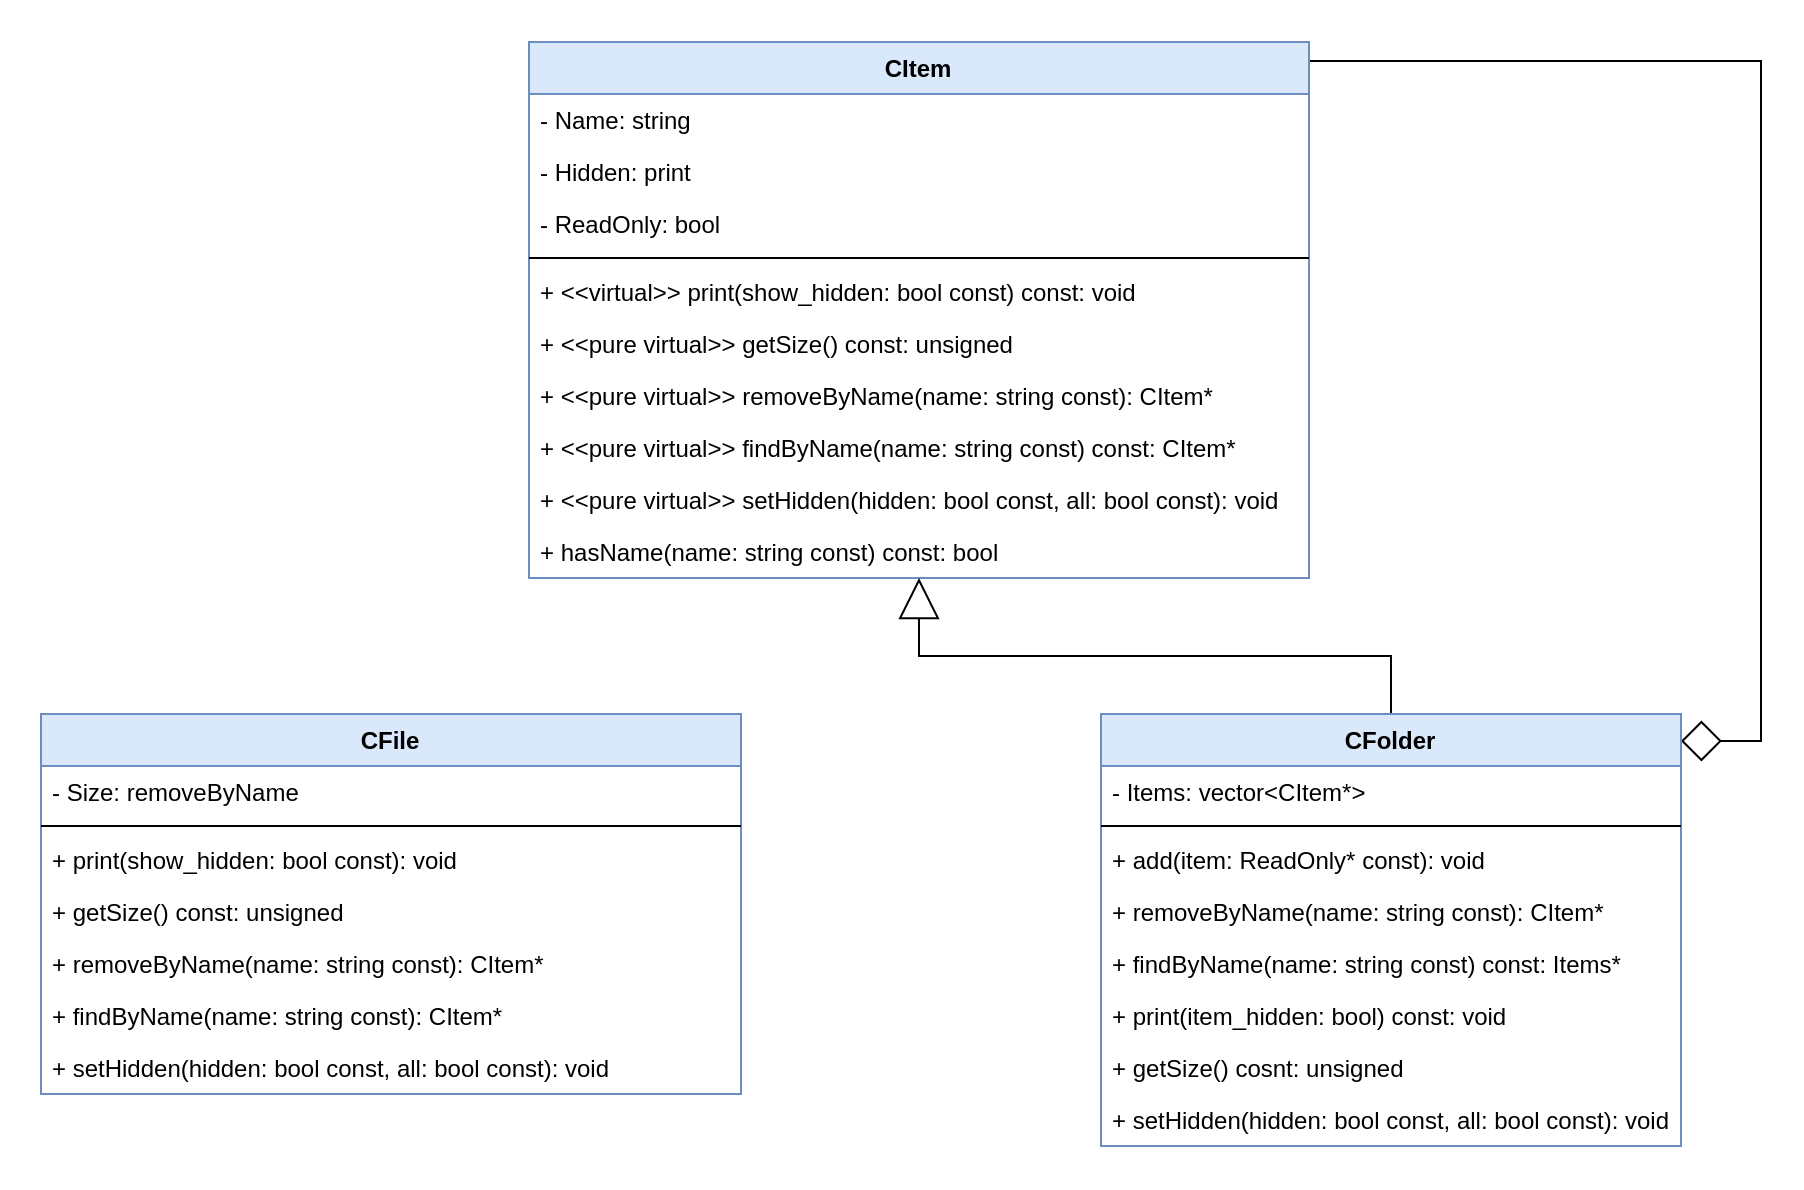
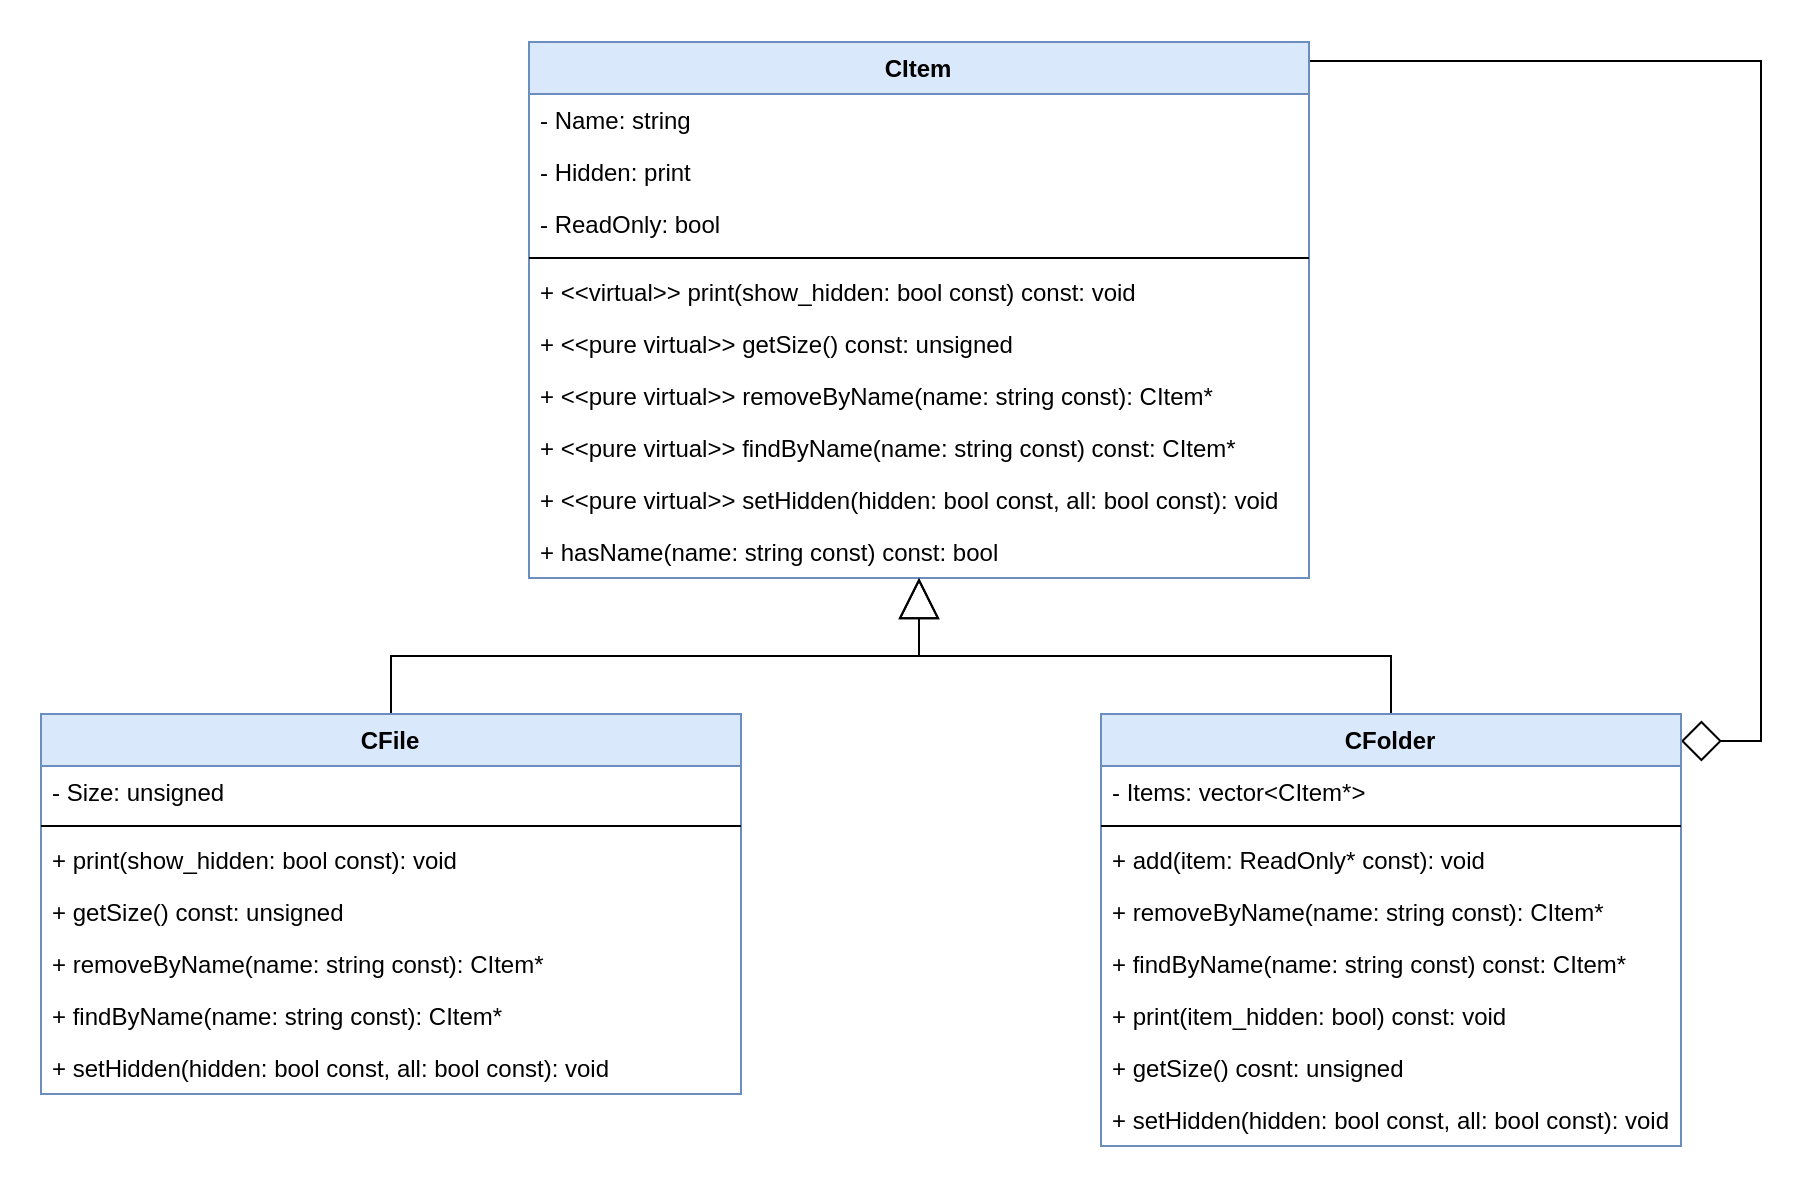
  <mxCell id="0" />
  <mxCell id="1" parent="0" />
  <mxCell id="2" style="edgeStyle=orthogonalEdgeStyle;rounded=0;orthogonalLoop=1;jettySize=auto;html=1;endArrow=diamond;endFill=0;endSize=18;" edge="1" parent="1" source="3" target="15"><mxGeometry relative="1" as="geometry"><mxPoint x="870" y="290" as="targetPoint" /><Array as="points"><mxPoint x="880" y="30" /><mxPoint x="880" y="370" /></Array></mxGeometry></mxCell>
  <mxCell id="3" value="CItem" style="swimlane;fontStyle=1;align=center;verticalAlign=top;childLayout=stackLayout;horizontal=1;startSize=26;horizontalStack=0;resizeParent=1;resizeParentMax=0;resizeLast=0;collapsible=1;marginBottom=0;fillColor=#dae8fc;strokeColor=#6c8ebf;" vertex="1" parent="1"><mxGeometry x="264" y="20.5" width="390" height="268" as="geometry" /></mxCell>
  <mxCell id="4" value="- Name: string" style="text;strokeColor=none;fillColor=none;align=left;verticalAlign=top;spacingLeft=4;spacingRight=4;overflow=hidden;rotatable=0;points=[[0,0.5],[1,0.5]];portConstraint=eastwest;" vertex="1" parent="3"><mxGeometry y="26" width="390" height="26" as="geometry" /></mxCell>
  <mxCell id="5" value="- Hidden: print" style="text;strokeColor=none;fillColor=none;align=left;verticalAlign=top;spacingLeft=4;spacingRight=4;overflow=hidden;rotatable=0;points=[[0,0.5],[1,0.5]];portConstraint=eastwest;" vertex="1" parent="3"><mxGeometry y="52" width="390" height="26" as="geometry" /></mxCell>
  <mxCell id="6" value="- ReadOnly: bool" style="text;strokeColor=none;fillColor=none;align=left;verticalAlign=top;spacingLeft=4;spacingRight=4;overflow=hidden;rotatable=0;points=[[0,0.5],[1,0.5]];portConstraint=eastwest;" vertex="1" parent="3"><mxGeometry y="78" width="390" height="26" as="geometry" /></mxCell>
  <mxCell id="7" value="" style="line;strokeWidth=1;fillColor=none;align=left;verticalAlign=middle;spacingTop=-1;spacingLeft=3;spacingRight=3;rotatable=0;labelPosition=right;points=[];portConstraint=eastwest;" vertex="1" parent="3"><mxGeometry y="104" width="390" height="8" as="geometry" /></mxCell>
  <mxCell id="8" value="+ &lt;&lt;virtual&gt;&gt; print(show_hidden: bool const) const: void" style="text;strokeColor=none;fillColor=none;align=left;verticalAlign=top;spacingLeft=4;spacingRight=4;overflow=hidden;rotatable=0;points=[[0,0.5],[1,0.5]];portConstraint=eastwest;" vertex="1" parent="3"><mxGeometry y="112" width="390" height="26" as="geometry" /></mxCell>
  <mxCell id="9" value="+ &lt;&lt;pure virtual&gt;&gt; getSize() const: unsigned" style="text;strokeColor=none;fillColor=none;align=left;verticalAlign=top;spacingLeft=4;spacingRight=4;overflow=hidden;rotatable=0;points=[[0,0.5],[1,0.5]];portConstraint=eastwest;" vertex="1" parent="3"><mxGeometry y="138" width="390" height="26" as="geometry" /></mxCell>
  <mxCell id="10" value="+ &lt;&lt;pure virtual&gt;&gt; removeByName(name: string const): CItem*" style="text;strokeColor=none;fillColor=none;align=left;verticalAlign=top;spacingLeft=4;spacingRight=4;overflow=hidden;rotatable=0;points=[[0,0.5],[1,0.5]];portConstraint=eastwest;" vertex="1" parent="3"><mxGeometry y="164" width="390" height="26" as="geometry" /></mxCell>
  <mxCell id="11" value="+ &lt;&lt;pure virtual&gt;&gt; findByName(name: string const) const: CItem*" style="text;strokeColor=none;fillColor=none;align=left;verticalAlign=top;spacingLeft=4;spacingRight=4;overflow=hidden;rotatable=0;points=[[0,0.5],[1,0.5]];portConstraint=eastwest;" vertex="1" parent="3"><mxGeometry y="190" width="390" height="26" as="geometry" /></mxCell>
  <mxCell id="12" value="+ &lt;&lt;pure virtual&gt;&gt; setHidden(hidden: bool const, all: bool const): void" style="text;strokeColor=none;fillColor=none;align=left;verticalAlign=top;spacingLeft=4;spacingRight=4;overflow=hidden;rotatable=0;points=[[0,0.5],[1,0.5]];portConstraint=eastwest;" vertex="1" parent="3"><mxGeometry y="216" width="390" height="26" as="geometry" /></mxCell>
  <mxCell id="13" value="+ hasName(name: string const) const: bool" style="text;strokeColor=none;fillColor=none;align=left;verticalAlign=top;spacingLeft=4;spacingRight=4;overflow=hidden;rotatable=0;points=[[0,0.5],[1,0.5]];portConstraint=eastwest;" vertex="1" parent="3"><mxGeometry y="242" width="390" height="26" as="geometry" /></mxCell>
  <mxCell id="14" style="edgeStyle=orthogonalEdgeStyle;rounded=0;orthogonalLoop=1;jettySize=auto;html=1;endSize=18;endArrow=block;endFill=0;" edge="1" parent="1" source="15" target="3"><mxGeometry relative="1" as="geometry" /></mxCell>
  <mxCell id="15" value="CFolder" style="swimlane;fontStyle=1;align=center;verticalAlign=top;childLayout=stackLayout;horizontal=1;startSize=26;horizontalStack=0;resizeParent=1;resizeParentMax=0;resizeLast=0;collapsible=1;marginBottom=0;fillColor=#dae8fc;strokeColor=#6c8ebf;" vertex="1" parent="1"><mxGeometry x="550" y="356.5" width="290" height="216" as="geometry" /></mxCell>
  <mxCell id="16" value="- Items: vector&lt;CItem*&gt;" style="text;strokeColor=none;fillColor=none;align=left;verticalAlign=top;spacingLeft=4;spacingRight=4;overflow=hidden;rotatable=0;points=[[0,0.5],[1,0.5]];portConstraint=eastwest;" vertex="1" parent="15"><mxGeometry y="26" width="290" height="26" as="geometry" /></mxCell>
  <mxCell id="17" value="" style="line;strokeWidth=1;fillColor=none;align=left;verticalAlign=middle;spacingTop=-1;spacingLeft=3;spacingRight=3;rotatable=0;labelPosition=right;points=[];portConstraint=eastwest;" vertex="1" parent="15"><mxGeometry y="52" width="290" height="8" as="geometry" /></mxCell>
  <mxCell id="18" value="+ add(item: ReadOnly* const): void" style="text;strokeColor=none;fillColor=none;align=left;verticalAlign=top;spacingLeft=4;spacingRight=4;overflow=hidden;rotatable=0;points=[[0,0.5],[1,0.5]];portConstraint=eastwest;" vertex="1" parent="15"><mxGeometry y="60" width="290" height="26" as="geometry" /></mxCell>
  <mxCell id="19" value="+ removeByName(name: string const): CItem*" style="text;strokeColor=none;fillColor=none;align=left;verticalAlign=top;spacingLeft=4;spacingRight=4;overflow=hidden;rotatable=0;points=[[0,0.5],[1,0.5]];portConstraint=eastwest;" vertex="1" parent="15"><mxGeometry y="86" width="290" height="26" as="geometry" /></mxCell>
- <mxCell id="20" value="+ findByName(name: string const) const: Items*" style="text;strokeColor=none;fillColor=none;align=left;verticalAlign=top;spacingLeft=4;spacingRight=4;overflow=hidden;rotatable=0;points=[[0,0.5],[1,0.5]];portConstraint=eastwest;" vertex="1" parent="15"><mxGeometry y="112" width="290" height="26" as="geometry" /></mxCell>
+ <mxCell id="20" value="+ findByName(name: string const) const: CItem*" style="text;strokeColor=none;fillColor=none;align=left;verticalAlign=top;spacingLeft=4;spacingRight=4;overflow=hidden;rotatable=0;points=[[0,0.5],[1,0.5]];portConstraint=eastwest;" vertex="1" parent="15"><mxGeometry y="112" width="290" height="26" as="geometry" /></mxCell>
  <mxCell id="21" value="+ print(item_hidden: bool) const: void" style="text;strokeColor=none;fillColor=none;align=left;verticalAlign=top;spacingLeft=4;spacingRight=4;overflow=hidden;rotatable=0;points=[[0,0.5],[1,0.5]];portConstraint=eastwest;" vertex="1" parent="15"><mxGeometry y="138" width="290" height="26" as="geometry" /></mxCell>
  <mxCell id="22" value="+ getSize() cosnt: unsigned" style="text;strokeColor=none;fillColor=none;align=left;verticalAlign=top;spacingLeft=4;spacingRight=4;overflow=hidden;rotatable=0;points=[[0,0.5],[1,0.5]];portConstraint=eastwest;" vertex="1" parent="15"><mxGeometry y="164" width="290" height="26" as="geometry" /></mxCell>
  <mxCell id="23" value="+ setHidden(hidden: bool const, all: bool const): void" style="text;strokeColor=none;fillColor=none;align=left;verticalAlign=top;spacingLeft=4;spacingRight=4;overflow=hidden;rotatable=0;points=[[0,0.5],[1,0.5]];portConstraint=eastwest;" vertex="1" parent="15"><mxGeometry y="190" width="290" height="26" as="geometry" /></mxCell>
+ <mxCell id="24" style="edgeStyle=orthogonalEdgeStyle;rounded=0;orthogonalLoop=1;jettySize=auto;html=1;endSize=18;endArrow=block;endFill=0;" edge="1" parent="1" source="25" target="3"><mxGeometry relative="1" as="geometry" /></mxCell>
  <mxCell id="25" value="CFile" style="swimlane;fontStyle=1;align=center;verticalAlign=top;childLayout=stackLayout;horizontal=1;startSize=26;horizontalStack=0;resizeParent=1;resizeParentMax=0;resizeLast=0;collapsible=1;marginBottom=0;fillColor=#dae8fc;strokeColor=#6c8ebf;" vertex="1" parent="1"><mxGeometry x="20" y="356.5" width="350" height="190" as="geometry" /></mxCell>
- <mxCell id="26" value="- Size: removeByName" style="text;strokeColor=none;fillColor=none;align=left;verticalAlign=top;spacingLeft=4;spacingRight=4;overflow=hidden;rotatable=0;points=[[0,0.5],[1,0.5]];portConstraint=eastwest;" vertex="1" parent="25"><mxGeometry y="26" width="350" height="26" as="geometry" /></mxCell>
+ <mxCell id="26" value="- Size: unsigned" style="text;strokeColor=none;fillColor=none;align=left;verticalAlign=top;spacingLeft=4;spacingRight=4;overflow=hidden;rotatable=0;points=[[0,0.5],[1,0.5]];portConstraint=eastwest;" vertex="1" parent="25"><mxGeometry y="26" width="350" height="26" as="geometry" /></mxCell>
  <mxCell id="27" value="" style="line;strokeWidth=1;fillColor=none;align=left;verticalAlign=middle;spacingTop=-1;spacingLeft=3;spacingRight=3;rotatable=0;labelPosition=right;points=[];portConstraint=eastwest;" vertex="1" parent="25"><mxGeometry y="52" width="350" height="8" as="geometry" /></mxCell>
  <mxCell id="28" value="+ print(show_hidden: bool const): void" style="text;strokeColor=none;fillColor=none;align=left;verticalAlign=top;spacingLeft=4;spacingRight=4;overflow=hidden;rotatable=0;points=[[0,0.5],[1,0.5]];portConstraint=eastwest;" vertex="1" parent="25"><mxGeometry y="60" width="350" height="26" as="geometry" /></mxCell>
  <mxCell id="29" value="+ getSize() const: unsigned" style="text;strokeColor=none;fillColor=none;align=left;verticalAlign=top;spacingLeft=4;spacingRight=4;overflow=hidden;rotatable=0;points=[[0,0.5],[1,0.5]];portConstraint=eastwest;" vertex="1" parent="25"><mxGeometry y="86" width="350" height="26" as="geometry" /></mxCell>
  <mxCell id="30" value="+ removeByName(name: string const): CItem*" style="text;strokeColor=none;fillColor=none;align=left;verticalAlign=top;spacingLeft=4;spacingRight=4;overflow=hidden;rotatable=0;points=[[0,0.5],[1,0.5]];portConstraint=eastwest;" vertex="1" parent="25"><mxGeometry y="112" width="350" height="26" as="geometry" /></mxCell>
  <mxCell id="31" value="+ findByName(name: string const): CItem*" style="text;strokeColor=none;fillColor=none;align=left;verticalAlign=top;spacingLeft=4;spacingRight=4;overflow=hidden;rotatable=0;points=[[0,0.5],[1,0.5]];portConstraint=eastwest;" vertex="1" parent="25"><mxGeometry y="138" width="350" height="26" as="geometry" /></mxCell>
  <mxCell id="32" value="+ setHidden(hidden: bool const, all: bool const): void" style="text;strokeColor=none;fillColor=none;align=left;verticalAlign=top;spacingLeft=4;spacingRight=4;overflow=hidden;rotatable=0;points=[[0,0.5],[1,0.5]];portConstraint=eastwest;" vertex="1" parent="25"><mxGeometry y="164" width="350" height="26" as="geometry" /></mxCell>
